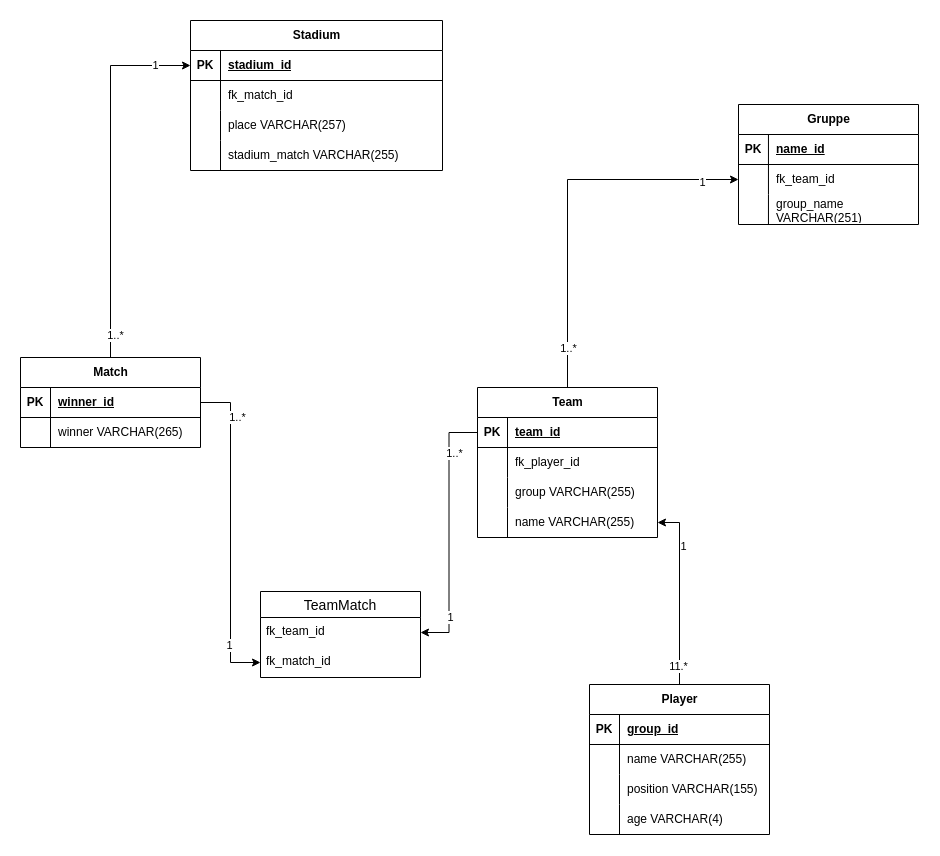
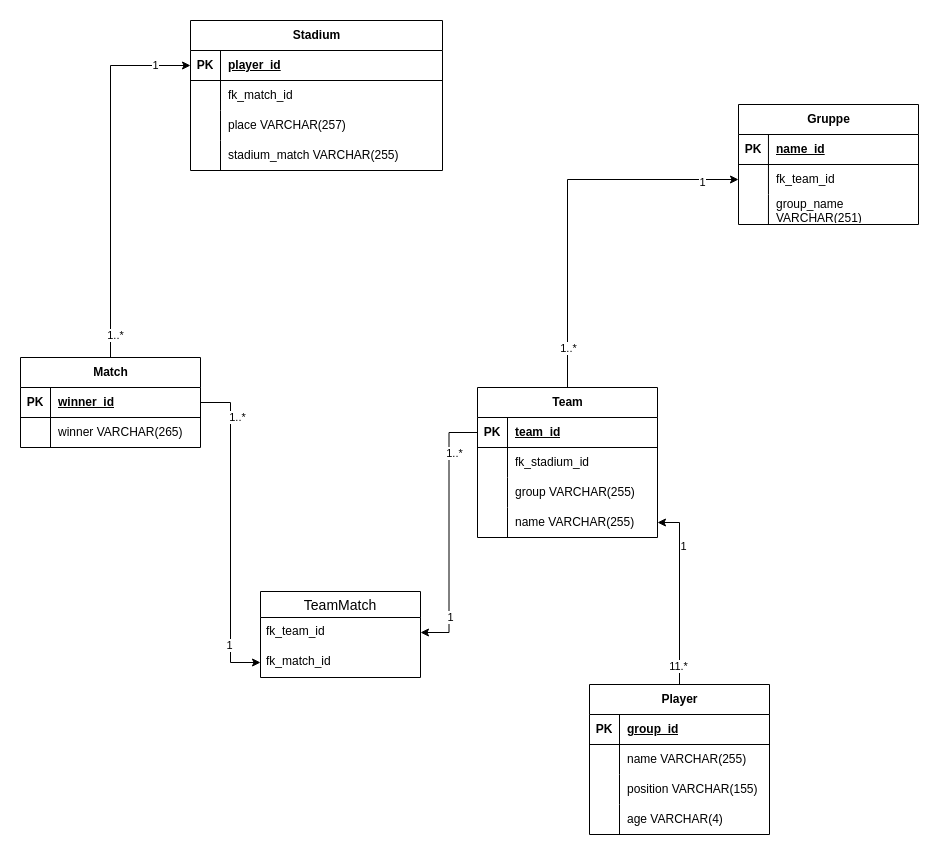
  <mxCell id="0" />
  <mxCell id="1" parent="0" />
  <mxCell id="2" style="edgeStyle=orthogonalEdgeStyle;rounded=0;orthogonalLoop=1;jettySize=auto;html=1;exitX=0.5;exitY=0;exitDx=0;exitDy=0;entryX=1;entryY=0.5;entryDx=0;entryDy=0;" edge="1" parent="1" source="5" target="52"><mxGeometry relative="1" as="geometry" /></mxCell>
  <mxCell id="3" value="1" style="edgeLabel;html=1;align=center;verticalAlign=middle;resizable=0;points=[];" vertex="1" connectable="0" parent="2"><mxGeometry x="0.509" y="-3" relative="1" as="geometry"><mxPoint as="offset" /></mxGeometry></mxCell>
  <mxCell id="4" value="11.*" style="edgeLabel;html=1;align=center;verticalAlign=middle;resizable=0;points=[];" vertex="1" connectable="0" parent="2"><mxGeometry x="-0.792" y="2" relative="1" as="geometry"><mxPoint as="offset" /></mxGeometry></mxCell>
  <mxCell id="5" value="Player" style="shape=table;startSize=30;container=1;collapsible=1;childLayout=tableLayout;fixedRows=1;rowLines=0;fontStyle=1;align=center;resizeLast=1;html=1;" vertex="1" parent="1"><mxGeometry x="589" y="684" width="180" height="150" as="geometry" /></mxCell>
  <mxCell id="6" value="" style="shape=tableRow;horizontal=0;startSize=0;swimlaneHead=0;swimlaneBody=0;fillColor=none;collapsible=0;dropTarget=0;points=[[0,0.5],[1,0.5]];portConstraint=eastwest;top=0;left=0;right=0;bottom=1;" vertex="1" parent="5"><mxGeometry y="30" width="180" height="30" as="geometry" /></mxCell>
  <mxCell id="7" value="PK" style="shape=partialRectangle;connectable=0;fillColor=none;top=0;left=0;bottom=0;right=0;fontStyle=1;overflow=hidden;whiteSpace=wrap;html=1;" vertex="1" parent="6"><mxGeometry width="30" height="30" as="geometry"><mxRectangle width="30" height="30" as="alternateBounds" /></mxGeometry></mxCell>
  <mxCell id="8" value="group_id" style="shape=partialRectangle;connectable=0;fillColor=none;top=0;left=0;bottom=0;right=0;align=left;spacingLeft=6;fontStyle=5;overflow=hidden;whiteSpace=wrap;html=1;" vertex="1" parent="6"><mxGeometry x="30" width="150" height="30" as="geometry"><mxRectangle width="150" height="30" as="alternateBounds" /></mxGeometry></mxCell>
  <mxCell id="9" value="" style="shape=tableRow;horizontal=0;startSize=0;swimlaneHead=0;swimlaneBody=0;fillColor=none;collapsible=0;dropTarget=0;points=[[0,0.5],[1,0.5]];portConstraint=eastwest;top=0;left=0;right=0;bottom=0;" vertex="1" parent="5"><mxGeometry y="60" width="180" height="30" as="geometry" /></mxCell>
  <mxCell id="10" value="" style="shape=partialRectangle;connectable=0;fillColor=none;top=0;left=0;bottom=0;right=0;editable=1;overflow=hidden;whiteSpace=wrap;html=1;" vertex="1" parent="9"><mxGeometry width="30" height="30" as="geometry"><mxRectangle width="30" height="30" as="alternateBounds" /></mxGeometry></mxCell>
  <mxCell id="11" value="name VARCHAR(255)" style="shape=partialRectangle;connectable=0;fillColor=none;top=0;left=0;bottom=0;right=0;align=left;spacingLeft=6;overflow=hidden;whiteSpace=wrap;html=1;" vertex="1" parent="9"><mxGeometry x="30" width="150" height="30" as="geometry"><mxRectangle width="150" height="30" as="alternateBounds" /></mxGeometry></mxCell>
  <mxCell id="12" value="" style="shape=tableRow;horizontal=0;startSize=0;swimlaneHead=0;swimlaneBody=0;fillColor=none;collapsible=0;dropTarget=0;points=[[0,0.5],[1,0.5]];portConstraint=eastwest;top=0;left=0;right=0;bottom=0;" vertex="1" parent="5"><mxGeometry y="90" width="180" height="30" as="geometry" /></mxCell>
  <mxCell id="13" value="" style="shape=partialRectangle;connectable=0;fillColor=none;top=0;left=0;bottom=0;right=0;editable=1;overflow=hidden;whiteSpace=wrap;html=1;" vertex="1" parent="12"><mxGeometry width="30" height="30" as="geometry"><mxRectangle width="30" height="30" as="alternateBounds" /></mxGeometry></mxCell>
  <mxCell id="14" value="position VARCHAR(155)" style="shape=partialRectangle;connectable=0;fillColor=none;top=0;left=0;bottom=0;right=0;align=left;spacingLeft=6;overflow=hidden;whiteSpace=wrap;html=1;" vertex="1" parent="12"><mxGeometry x="30" width="150" height="30" as="geometry"><mxRectangle width="150" height="30" as="alternateBounds" /></mxGeometry></mxCell>
  <mxCell id="15" style="shape=tableRow;horizontal=0;startSize=0;swimlaneHead=0;swimlaneBody=0;fillColor=none;collapsible=0;dropTarget=0;points=[[0,0.5],[1,0.5]];portConstraint=eastwest;top=0;left=0;right=0;bottom=0;" vertex="1" parent="5"><mxGeometry y="120" width="180" height="30" as="geometry" /></mxCell>
  <mxCell id="16" style="shape=partialRectangle;connectable=0;fillColor=none;top=0;left=0;bottom=0;right=0;editable=1;overflow=hidden;whiteSpace=wrap;html=1;" vertex="1" parent="15"><mxGeometry width="30" height="30" as="geometry"><mxRectangle width="30" height="30" as="alternateBounds" /></mxGeometry></mxCell>
  <mxCell id="17" value="age VARCHAR(4)" style="shape=partialRectangle;connectable=0;fillColor=none;top=0;left=0;bottom=0;right=0;align=left;spacingLeft=6;overflow=hidden;whiteSpace=wrap;html=1;" vertex="1" parent="15"><mxGeometry x="30" width="150" height="30" as="geometry"><mxRectangle width="150" height="30" as="alternateBounds" /></mxGeometry></mxCell>
  <mxCell id="18" value="Gruppe" style="shape=table;startSize=30;container=1;collapsible=1;childLayout=tableLayout;fixedRows=1;rowLines=0;fontStyle=1;align=center;resizeLast=1;html=1;" vertex="1" parent="1"><mxGeometry x="738" y="104" width="180" height="120" as="geometry" /></mxCell>
  <mxCell id="19" value="" style="shape=tableRow;horizontal=0;startSize=0;swimlaneHead=0;swimlaneBody=0;fillColor=none;collapsible=0;dropTarget=0;points=[[0,0.5],[1,0.5]];portConstraint=eastwest;top=0;left=0;right=0;bottom=1;" vertex="1" parent="18"><mxGeometry y="30" width="180" height="30" as="geometry" /></mxCell>
  <mxCell id="20" value="PK" style="shape=partialRectangle;connectable=0;fillColor=none;top=0;left=0;bottom=0;right=0;fontStyle=1;overflow=hidden;whiteSpace=wrap;html=1;" vertex="1" parent="19"><mxGeometry width="29.958" height="30" as="geometry"><mxRectangle width="29.958" height="30" as="alternateBounds" /></mxGeometry></mxCell>
  <mxCell id="21" value="name_id" style="shape=partialRectangle;connectable=0;fillColor=none;top=0;left=0;bottom=0;right=0;align=left;spacingLeft=6;fontStyle=5;overflow=hidden;whiteSpace=wrap;html=1;" vertex="1" parent="19"><mxGeometry x="29.958" width="150.042" height="30" as="geometry"><mxRectangle width="150.042" height="30" as="alternateBounds" /></mxGeometry></mxCell>
  <mxCell id="22" value="" style="shape=tableRow;horizontal=0;startSize=0;swimlaneHead=0;swimlaneBody=0;fillColor=none;collapsible=0;dropTarget=0;points=[[0,0.5],[1,0.5]];portConstraint=eastwest;top=0;left=0;right=0;bottom=0;" vertex="1" parent="18"><mxGeometry y="60" width="180" height="30" as="geometry" /></mxCell>
  <mxCell id="23" value="" style="shape=partialRectangle;connectable=0;fillColor=none;top=0;left=0;bottom=0;right=0;editable=1;overflow=hidden;whiteSpace=wrap;html=1;" vertex="1" parent="22"><mxGeometry width="29.958" height="30" as="geometry"><mxRectangle width="29.958" height="30" as="alternateBounds" /></mxGeometry></mxCell>
  <mxCell id="24" value="fk_team_id" style="shape=partialRectangle;connectable=0;fillColor=none;top=0;left=0;bottom=0;right=0;align=left;spacingLeft=6;overflow=hidden;whiteSpace=wrap;html=1;" vertex="1" parent="22"><mxGeometry x="29.958" width="150.042" height="30" as="geometry"><mxRectangle width="150.042" height="30" as="alternateBounds" /></mxGeometry></mxCell>
  <mxCell id="25" style="shape=tableRow;horizontal=0;startSize=0;swimlaneHead=0;swimlaneBody=0;fillColor=none;collapsible=0;dropTarget=0;points=[[0,0.5],[1,0.5]];portConstraint=eastwest;top=0;left=0;right=0;bottom=0;" vertex="1" parent="18"><mxGeometry y="90" width="180" height="30" as="geometry" /></mxCell>
  <mxCell id="26" style="shape=partialRectangle;connectable=0;fillColor=none;top=0;left=0;bottom=0;right=0;editable=1;overflow=hidden;whiteSpace=wrap;html=1;" vertex="1" parent="25"><mxGeometry width="29.958" height="30" as="geometry"><mxRectangle width="29.958" height="30" as="alternateBounds" /></mxGeometry></mxCell>
  <mxCell id="27" value="group_&lt;span style=&quot;background-color: initial;&quot;&gt;name VARCHAR(251)&lt;/span&gt;" style="shape=partialRectangle;connectable=0;fillColor=none;top=0;left=0;bottom=0;right=0;align=left;spacingLeft=6;overflow=hidden;whiteSpace=wrap;html=1;" vertex="1" parent="25"><mxGeometry x="29.958" width="150.042" height="30" as="geometry"><mxRectangle width="150.042" height="30" as="alternateBounds" /></mxGeometry></mxCell>
  <mxCell id="28" style="edgeStyle=orthogonalEdgeStyle;rounded=0;orthogonalLoop=1;jettySize=auto;html=1;exitX=0.5;exitY=0;exitDx=0;exitDy=0;entryX=0;entryY=0.5;entryDx=0;entryDy=0;" edge="1" parent="1" source="32" target="56"><mxGeometry relative="1" as="geometry" /></mxCell>
  <mxCell id="29" value="1" style="edgeLabel;html=1;align=center;verticalAlign=middle;resizable=0;points=[];" vertex="1" connectable="0" parent="28"><mxGeometry x="-0.877" relative="1" as="geometry"><mxPoint as="offset" /></mxGeometry></mxCell>
  <mxCell id="30" value="1" style="edgeLabel;html=1;align=center;verticalAlign=middle;resizable=0;points=[];" vertex="1" connectable="0" parent="28"><mxGeometry x="0.808" y="1" relative="1" as="geometry"><mxPoint as="offset" /></mxGeometry></mxCell>
  <mxCell id="31" value="1..*" style="edgeLabel;html=1;align=center;verticalAlign=middle;resizable=0;points=[];" vertex="1" connectable="0" parent="28"><mxGeometry x="-0.877" y="-4" relative="1" as="geometry"><mxPoint as="offset" /></mxGeometry></mxCell>
  <mxCell id="32" value="Match" style="shape=table;startSize=30;container=1;collapsible=1;childLayout=tableLayout;fixedRows=1;rowLines=0;fontStyle=1;align=center;resizeLast=1;html=1;" vertex="1" parent="1"><mxGeometry x="20" y="357" width="180" height="90" as="geometry" /></mxCell>
  <mxCell id="33" value="" style="shape=tableRow;horizontal=0;startSize=0;swimlaneHead=0;swimlaneBody=0;fillColor=none;collapsible=0;dropTarget=0;points=[[0,0.5],[1,0.5]];portConstraint=eastwest;top=0;left=0;right=0;bottom=1;" vertex="1" parent="32"><mxGeometry y="30" width="180" height="30" as="geometry" /></mxCell>
  <mxCell id="34" value="PK" style="shape=partialRectangle;connectable=0;fillColor=none;top=0;left=0;bottom=0;right=0;fontStyle=1;overflow=hidden;whiteSpace=wrap;html=1;" vertex="1" parent="33"><mxGeometry width="30" height="30" as="geometry"><mxRectangle width="30" height="30" as="alternateBounds" /></mxGeometry></mxCell>
  <mxCell id="35" value="winner_id" style="shape=partialRectangle;connectable=0;fillColor=none;top=0;left=0;bottom=0;right=0;align=left;spacingLeft=6;fontStyle=5;overflow=hidden;whiteSpace=wrap;html=1;" vertex="1" parent="33"><mxGeometry x="30" width="150" height="30" as="geometry"><mxRectangle width="150" height="30" as="alternateBounds" /></mxGeometry></mxCell>
  <mxCell id="36" value="" style="shape=tableRow;horizontal=0;startSize=0;swimlaneHead=0;swimlaneBody=0;fillColor=none;collapsible=0;dropTarget=0;points=[[0,0.5],[1,0.5]];portConstraint=eastwest;top=0;left=0;right=0;bottom=0;" vertex="1" parent="32"><mxGeometry y="60" width="180" height="30" as="geometry" /></mxCell>
  <mxCell id="37" value="" style="shape=partialRectangle;connectable=0;fillColor=none;top=0;left=0;bottom=0;right=0;editable=1;overflow=hidden;whiteSpace=wrap;html=1;" vertex="1" parent="36"><mxGeometry width="30" height="30" as="geometry"><mxRectangle width="30" height="30" as="alternateBounds" /></mxGeometry></mxCell>
  <mxCell id="38" value="winner VARCHAR(265)" style="shape=partialRectangle;connectable=0;fillColor=none;top=0;left=0;bottom=0;right=0;align=left;spacingLeft=6;overflow=hidden;whiteSpace=wrap;html=1;" vertex="1" parent="36"><mxGeometry x="30" width="150" height="30" as="geometry"><mxRectangle width="150" height="30" as="alternateBounds" /></mxGeometry></mxCell>
  <mxCell id="39" style="edgeStyle=orthogonalEdgeStyle;rounded=0;orthogonalLoop=1;jettySize=auto;html=1;exitX=0.5;exitY=0;exitDx=0;exitDy=0;entryX=0;entryY=0.5;entryDx=0;entryDy=0;" edge="1" parent="1" source="42" target="22"><mxGeometry relative="1" as="geometry" /></mxCell>
  <mxCell id="40" value="1..*" style="edgeLabel;html=1;align=center;verticalAlign=middle;resizable=0;points=[];" vertex="1" connectable="0" parent="39"><mxGeometry x="-0.79" relative="1" as="geometry"><mxPoint as="offset" /></mxGeometry></mxCell>
  <mxCell id="41" value="1" style="edgeLabel;html=1;align=center;verticalAlign=middle;resizable=0;points=[];" vertex="1" connectable="0" parent="39"><mxGeometry x="0.806" y="-2" relative="1" as="geometry"><mxPoint as="offset" /></mxGeometry></mxCell>
  <mxCell id="42" value="Team" style="shape=table;startSize=30;container=1;collapsible=1;childLayout=tableLayout;fixedRows=1;rowLines=0;fontStyle=1;align=center;resizeLast=1;html=1;" vertex="1" parent="1"><mxGeometry x="477" y="387" width="180" height="150" as="geometry" /></mxCell>
  <mxCell id="43" value="" style="shape=tableRow;horizontal=0;startSize=0;swimlaneHead=0;swimlaneBody=0;fillColor=none;collapsible=0;dropTarget=0;points=[[0,0.5],[1,0.5]];portConstraint=eastwest;top=0;left=0;right=0;bottom=1;" vertex="1" parent="42"><mxGeometry y="30" width="180" height="30" as="geometry" /></mxCell>
  <mxCell id="44" value="PK" style="shape=partialRectangle;connectable=0;fillColor=none;top=0;left=0;bottom=0;right=0;fontStyle=1;overflow=hidden;whiteSpace=wrap;html=1;" vertex="1" parent="43"><mxGeometry width="30" height="30" as="geometry"><mxRectangle width="30" height="30" as="alternateBounds" /></mxGeometry></mxCell>
  <mxCell id="45" value="team_id" style="shape=partialRectangle;connectable=0;fillColor=none;top=0;left=0;bottom=0;right=0;align=left;spacingLeft=6;fontStyle=5;overflow=hidden;whiteSpace=wrap;html=1;" vertex="1" parent="43"><mxGeometry x="30" width="150" height="30" as="geometry"><mxRectangle width="150" height="30" as="alternateBounds" /></mxGeometry></mxCell>
  <mxCell id="46" style="shape=tableRow;horizontal=0;startSize=0;swimlaneHead=0;swimlaneBody=0;fillColor=none;collapsible=0;dropTarget=0;points=[[0,0.5],[1,0.5]];portConstraint=eastwest;top=0;left=0;right=0;bottom=0;" vertex="1" parent="42"><mxGeometry y="60" width="180" height="30" as="geometry" /></mxCell>
  <mxCell id="47" style="shape=partialRectangle;connectable=0;fillColor=none;top=0;left=0;bottom=0;right=0;editable=1;overflow=hidden;whiteSpace=wrap;html=1;" vertex="1" parent="46"><mxGeometry width="30" height="30" as="geometry"><mxRectangle width="30" height="30" as="alternateBounds" /></mxGeometry></mxCell>
- <mxCell id="48" value="fk_player_id" style="shape=partialRectangle;connectable=0;fillColor=none;top=0;left=0;bottom=0;right=0;align=left;spacingLeft=6;overflow=hidden;whiteSpace=wrap;html=1;" vertex="1" parent="46"><mxGeometry x="30" width="150" height="30" as="geometry"><mxRectangle width="150" height="30" as="alternateBounds" /></mxGeometry></mxCell>
+ <mxCell id="48" value="fk_stadium_id" style="shape=partialRectangle;connectable=0;fillColor=none;top=0;left=0;bottom=0;right=0;align=left;spacingLeft=6;overflow=hidden;whiteSpace=wrap;html=1;" vertex="1" parent="46"><mxGeometry x="30" width="150" height="30" as="geometry"><mxRectangle width="150" height="30" as="alternateBounds" /></mxGeometry></mxCell>
  <mxCell id="49" value="" style="shape=tableRow;horizontal=0;startSize=0;swimlaneHead=0;swimlaneBody=0;fillColor=none;collapsible=0;dropTarget=0;points=[[0,0.5],[1,0.5]];portConstraint=eastwest;top=0;left=0;right=0;bottom=0;" vertex="1" parent="42"><mxGeometry y="90" width="180" height="30" as="geometry" /></mxCell>
  <mxCell id="50" value="" style="shape=partialRectangle;connectable=0;fillColor=none;top=0;left=0;bottom=0;right=0;editable=1;overflow=hidden;whiteSpace=wrap;html=1;" vertex="1" parent="49"><mxGeometry width="30" height="30" as="geometry"><mxRectangle width="30" height="30" as="alternateBounds" /></mxGeometry></mxCell>
  <mxCell id="51" value="group VARCHAR(255)" style="shape=partialRectangle;connectable=0;fillColor=none;top=0;left=0;bottom=0;right=0;align=left;spacingLeft=6;overflow=hidden;whiteSpace=wrap;html=1;" vertex="1" parent="49"><mxGeometry x="30" width="150" height="30" as="geometry"><mxRectangle width="150" height="30" as="alternateBounds" /></mxGeometry></mxCell>
  <mxCell id="52" value="" style="shape=tableRow;horizontal=0;startSize=0;swimlaneHead=0;swimlaneBody=0;fillColor=none;collapsible=0;dropTarget=0;points=[[0,0.5],[1,0.5]];portConstraint=eastwest;top=0;left=0;right=0;bottom=0;" vertex="1" parent="42"><mxGeometry y="120" width="180" height="30" as="geometry" /></mxCell>
  <mxCell id="53" value="" style="shape=partialRectangle;connectable=0;fillColor=none;top=0;left=0;bottom=0;right=0;editable=1;overflow=hidden;whiteSpace=wrap;html=1;" vertex="1" parent="52"><mxGeometry width="30" height="30" as="geometry"><mxRectangle width="30" height="30" as="alternateBounds" /></mxGeometry></mxCell>
  <mxCell id="54" value="name VARCHAR(255)" style="shape=partialRectangle;connectable=0;fillColor=none;top=0;left=0;bottom=0;right=0;align=left;spacingLeft=6;overflow=hidden;whiteSpace=wrap;html=1;" vertex="1" parent="52"><mxGeometry x="30" width="150" height="30" as="geometry"><mxRectangle width="150" height="30" as="alternateBounds" /></mxGeometry></mxCell>
  <mxCell id="55" value="Stadium" style="shape=table;startSize=30;container=1;collapsible=1;childLayout=tableLayout;fixedRows=1;rowLines=0;fontStyle=1;align=center;resizeLast=1;html=1;" vertex="1" parent="1"><mxGeometry x="190" y="20" width="252" height="150" as="geometry" /></mxCell>
  <mxCell id="56" value="" style="shape=tableRow;horizontal=0;startSize=0;swimlaneHead=0;swimlaneBody=0;fillColor=none;collapsible=0;dropTarget=0;points=[[0,0.5],[1,0.5]];portConstraint=eastwest;top=0;left=0;right=0;bottom=1;" vertex="1" parent="55"><mxGeometry y="30" width="252" height="30" as="geometry" /></mxCell>
  <mxCell id="57" value="PK" style="shape=partialRectangle;connectable=0;fillColor=none;top=0;left=0;bottom=0;right=0;fontStyle=1;overflow=hidden;whiteSpace=wrap;html=1;" vertex="1" parent="56"><mxGeometry width="30" height="30" as="geometry"><mxRectangle width="30" height="30" as="alternateBounds" /></mxGeometry></mxCell>
- <mxCell id="58" value="stadium_id" style="shape=partialRectangle;connectable=0;fillColor=none;top=0;left=0;bottom=0;right=0;align=left;spacingLeft=6;fontStyle=5;overflow=hidden;whiteSpace=wrap;html=1;" vertex="1" parent="56"><mxGeometry x="30" width="222" height="30" as="geometry"><mxRectangle width="222" height="30" as="alternateBounds" /></mxGeometry></mxCell>
+ <mxCell id="58" value="player_id" style="shape=partialRectangle;connectable=0;fillColor=none;top=0;left=0;bottom=0;right=0;align=left;spacingLeft=6;fontStyle=5;overflow=hidden;whiteSpace=wrap;html=1;" vertex="1" parent="56"><mxGeometry x="30" width="222" height="30" as="geometry"><mxRectangle width="222" height="30" as="alternateBounds" /></mxGeometry></mxCell>
  <mxCell id="59" style="shape=tableRow;horizontal=0;startSize=0;swimlaneHead=0;swimlaneBody=0;fillColor=none;collapsible=0;dropTarget=0;points=[[0,0.5],[1,0.5]];portConstraint=eastwest;top=0;left=0;right=0;bottom=0;" vertex="1" parent="55"><mxGeometry y="60" width="252" height="30" as="geometry" /></mxCell>
  <mxCell id="60" style="shape=partialRectangle;connectable=0;fillColor=none;top=0;left=0;bottom=0;right=0;editable=1;overflow=hidden;whiteSpace=wrap;html=1;" vertex="1" parent="59"><mxGeometry width="30" height="30" as="geometry"><mxRectangle width="30" height="30" as="alternateBounds" /></mxGeometry></mxCell>
  <mxCell id="61" value="fk_match_id" style="shape=partialRectangle;connectable=0;fillColor=none;top=0;left=0;bottom=0;right=0;align=left;spacingLeft=6;overflow=hidden;whiteSpace=wrap;html=1;" vertex="1" parent="59"><mxGeometry x="30" width="222" height="30" as="geometry"><mxRectangle width="222" height="30" as="alternateBounds" /></mxGeometry></mxCell>
  <mxCell id="62" value="" style="shape=tableRow;horizontal=0;startSize=0;swimlaneHead=0;swimlaneBody=0;fillColor=none;collapsible=0;dropTarget=0;points=[[0,0.5],[1,0.5]];portConstraint=eastwest;top=0;left=0;right=0;bottom=0;" vertex="1" parent="55"><mxGeometry y="90" width="252" height="30" as="geometry" /></mxCell>
  <mxCell id="63" value="" style="shape=partialRectangle;connectable=0;fillColor=none;top=0;left=0;bottom=0;right=0;editable=1;overflow=hidden;whiteSpace=wrap;html=1;" vertex="1" parent="62"><mxGeometry width="30" height="30" as="geometry"><mxRectangle width="30" height="30" as="alternateBounds" /></mxGeometry></mxCell>
  <mxCell id="64" value="place VARCHAR(257)" style="shape=partialRectangle;connectable=0;fillColor=none;top=0;left=0;bottom=0;right=0;align=left;spacingLeft=6;overflow=hidden;whiteSpace=wrap;html=1;" vertex="1" parent="62"><mxGeometry x="30" width="222" height="30" as="geometry"><mxRectangle width="222" height="30" as="alternateBounds" /></mxGeometry></mxCell>
  <mxCell id="65" value="" style="shape=tableRow;horizontal=0;startSize=0;swimlaneHead=0;swimlaneBody=0;fillColor=none;collapsible=0;dropTarget=0;points=[[0,0.5],[1,0.5]];portConstraint=eastwest;top=0;left=0;right=0;bottom=0;" vertex="1" parent="55"><mxGeometry y="120" width="252" height="30" as="geometry" /></mxCell>
  <mxCell id="66" value="" style="shape=partialRectangle;connectable=0;fillColor=none;top=0;left=0;bottom=0;right=0;editable=1;overflow=hidden;whiteSpace=wrap;html=1;" vertex="1" parent="65"><mxGeometry width="30" height="30" as="geometry"><mxRectangle width="30" height="30" as="alternateBounds" /></mxGeometry></mxCell>
  <mxCell id="67" value="stadium_match VARCHAR(255)" style="shape=partialRectangle;connectable=0;fillColor=none;top=0;left=0;bottom=0;right=0;align=left;spacingLeft=6;overflow=hidden;whiteSpace=wrap;html=1;" vertex="1" parent="65"><mxGeometry x="30" width="222" height="30" as="geometry"><mxRectangle width="222" height="30" as="alternateBounds" /></mxGeometry></mxCell>
  <mxCell id="68" value="TeamMatch" style="swimlane;fontStyle=0;childLayout=stackLayout;horizontal=1;startSize=26;horizontalStack=0;resizeParent=1;resizeParentMax=0;resizeLast=0;collapsible=1;marginBottom=0;align=center;fontSize=14;" vertex="1" parent="1"><mxGeometry x="260" y="591" width="160" height="86" as="geometry" /></mxCell>
  <mxCell id="69" value="fk_team_id" style="text;strokeColor=none;fillColor=none;spacingLeft=4;spacingRight=4;overflow=hidden;rotatable=0;points=[[0,0.5],[1,0.5]];portConstraint=eastwest;fontSize=12;whiteSpace=wrap;html=1;" vertex="1" parent="68"><mxGeometry y="26" width="160" height="30" as="geometry" /></mxCell>
  <mxCell id="70" value="fk_match_id" style="text;strokeColor=none;fillColor=none;spacingLeft=4;spacingRight=4;overflow=hidden;rotatable=0;points=[[0,0.5],[1,0.5]];portConstraint=eastwest;fontSize=12;whiteSpace=wrap;html=1;" vertex="1" parent="68"><mxGeometry y="56" width="160" height="30" as="geometry" /></mxCell>
  <mxCell id="71" style="edgeStyle=orthogonalEdgeStyle;rounded=0;orthogonalLoop=1;jettySize=auto;html=1;exitX=1;exitY=0.5;exitDx=0;exitDy=0;entryX=0;entryY=0.5;entryDx=0;entryDy=0;" edge="1" parent="1" source="33" target="70"><mxGeometry relative="1" as="geometry" /></mxCell>
  <mxCell id="72" value="1" style="edgeLabel;html=1;align=center;verticalAlign=middle;resizable=0;points=[];" vertex="1" connectable="0" parent="71"><mxGeometry x="0.699" y="-2" relative="1" as="geometry"><mxPoint as="offset" /></mxGeometry></mxCell>
  <mxCell id="73" value="1..*" style="edgeLabel;html=1;align=center;verticalAlign=middle;resizable=0;points=[];" vertex="1" connectable="0" parent="71"><mxGeometry x="-0.723" y="6" relative="1" as="geometry"><mxPoint as="offset" /></mxGeometry></mxCell>
  <mxCell id="74" style="edgeStyle=orthogonalEdgeStyle;rounded=0;orthogonalLoop=1;jettySize=auto;html=1;exitX=0;exitY=0.5;exitDx=0;exitDy=0;entryX=1;entryY=0.5;entryDx=0;entryDy=0;" edge="1" parent="1" source="43" target="69"><mxGeometry relative="1" as="geometry" /></mxCell>
  <mxCell id="75" value="1" style="edgeLabel;html=1;align=center;verticalAlign=middle;resizable=0;points=[];" vertex="1" connectable="0" parent="74"><mxGeometry x="0.66" y="1" relative="1" as="geometry"><mxPoint as="offset" /></mxGeometry></mxCell>
  <mxCell id="76" value="1..*" style="edgeLabel;html=1;align=center;verticalAlign=middle;resizable=0;points=[];" vertex="1" connectable="0" parent="74"><mxGeometry x="-0.617" y="5" relative="1" as="geometry"><mxPoint as="offset" /></mxGeometry></mxCell>
